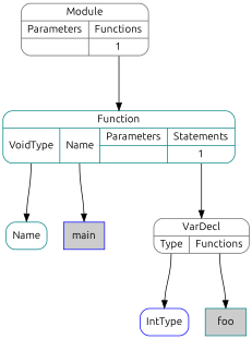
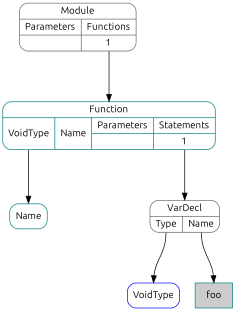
  digraph {
    fontname=Ubuntu
    nodesep=0.3
    ordering=out
    ranksep=1
    node [color=teal fillcolor=white fontname=Ubuntu shape=Mrecord style=filled]
    edge [fontname=Ubuntu headport=n tailport="p0:s"]
    n1 [label=Name]
-   n2 [color=blue fillcolor="#cccccc" label=main shape=box]
-   n3 [color=blue label=IntType]
+   n3 [color=blue label=VoidType]
    n4 [fillcolor="#cccccc" label=foo shape=box]
-   n5 [color=gray40 label="{VarDecl|{<p0>Type|<p1>Functions}}"]
+   n5 [color=gray40 label="{VarDecl|{<p0>Type|<p1>Name}}"]
    n6 [label="{Function|{<p0>VoidType|<p1>Name|{Parameters|{}}|{Statements|{<p3_0>1}}}}"]
    n7 [color=gray40 label="{Module|{{Parameters|{}}|{Functions|{<p1_0>1}}}}"]
    n5 -> n3
    n5 -> n4 [tailport="p1:s"]
    n6 -> n1
-   n6 -> n2 [tailport="p1:s"]
    n6 -> n5 [tailport="p3_0:s"]
    n7 -> n6 [tailport="p1_0:s"]
  }
